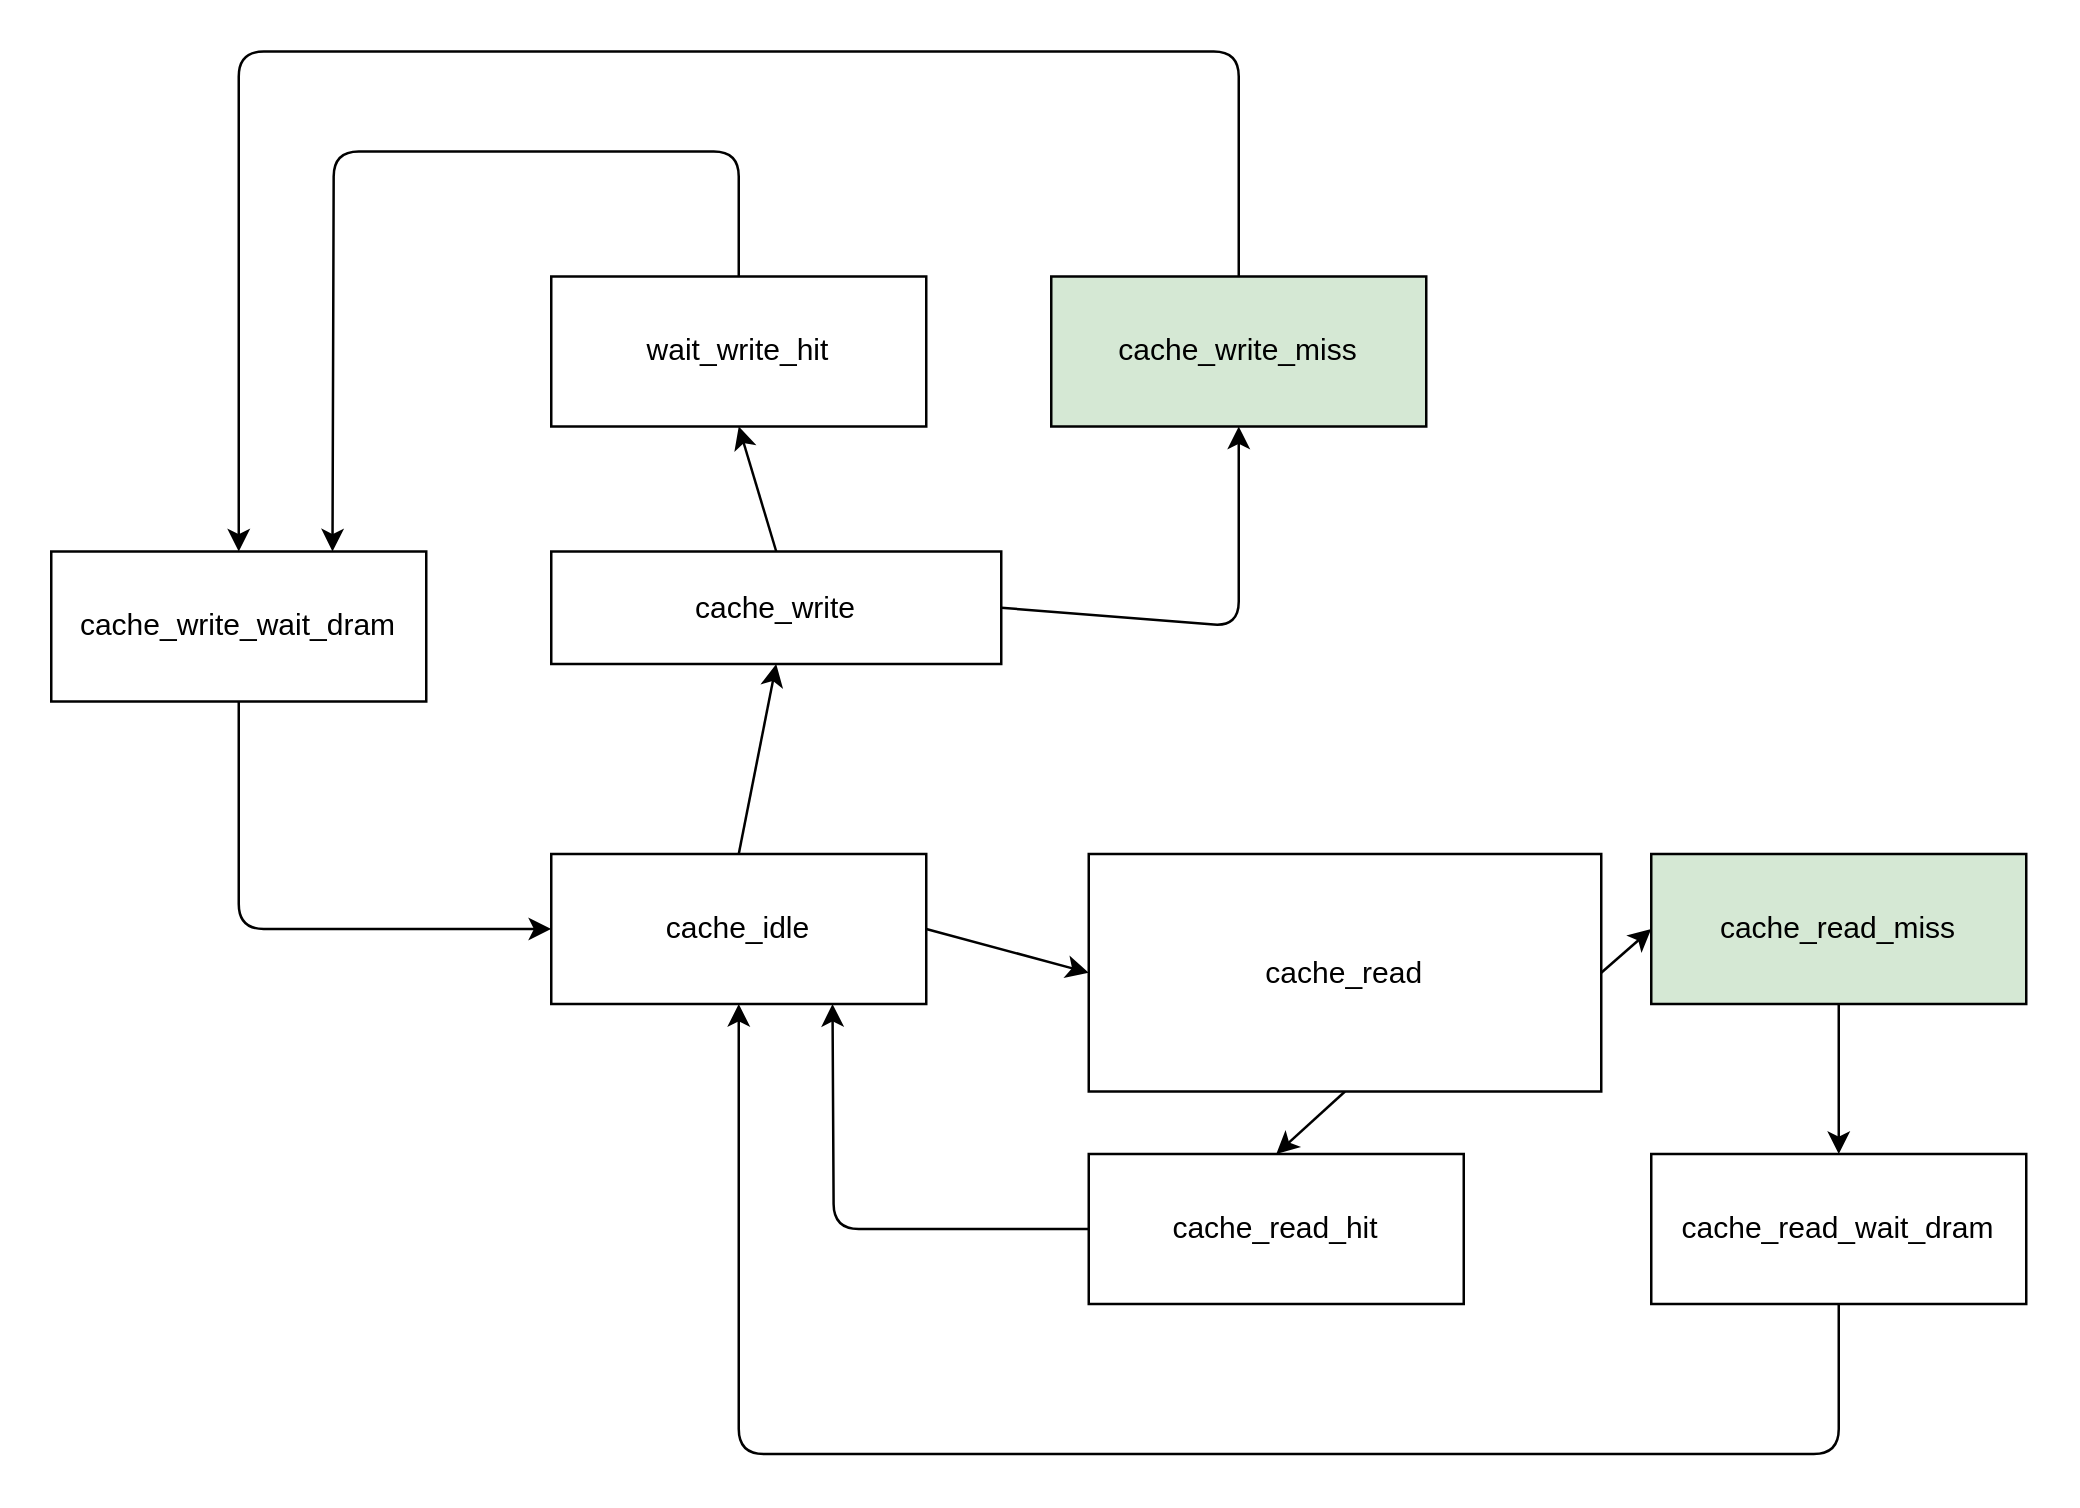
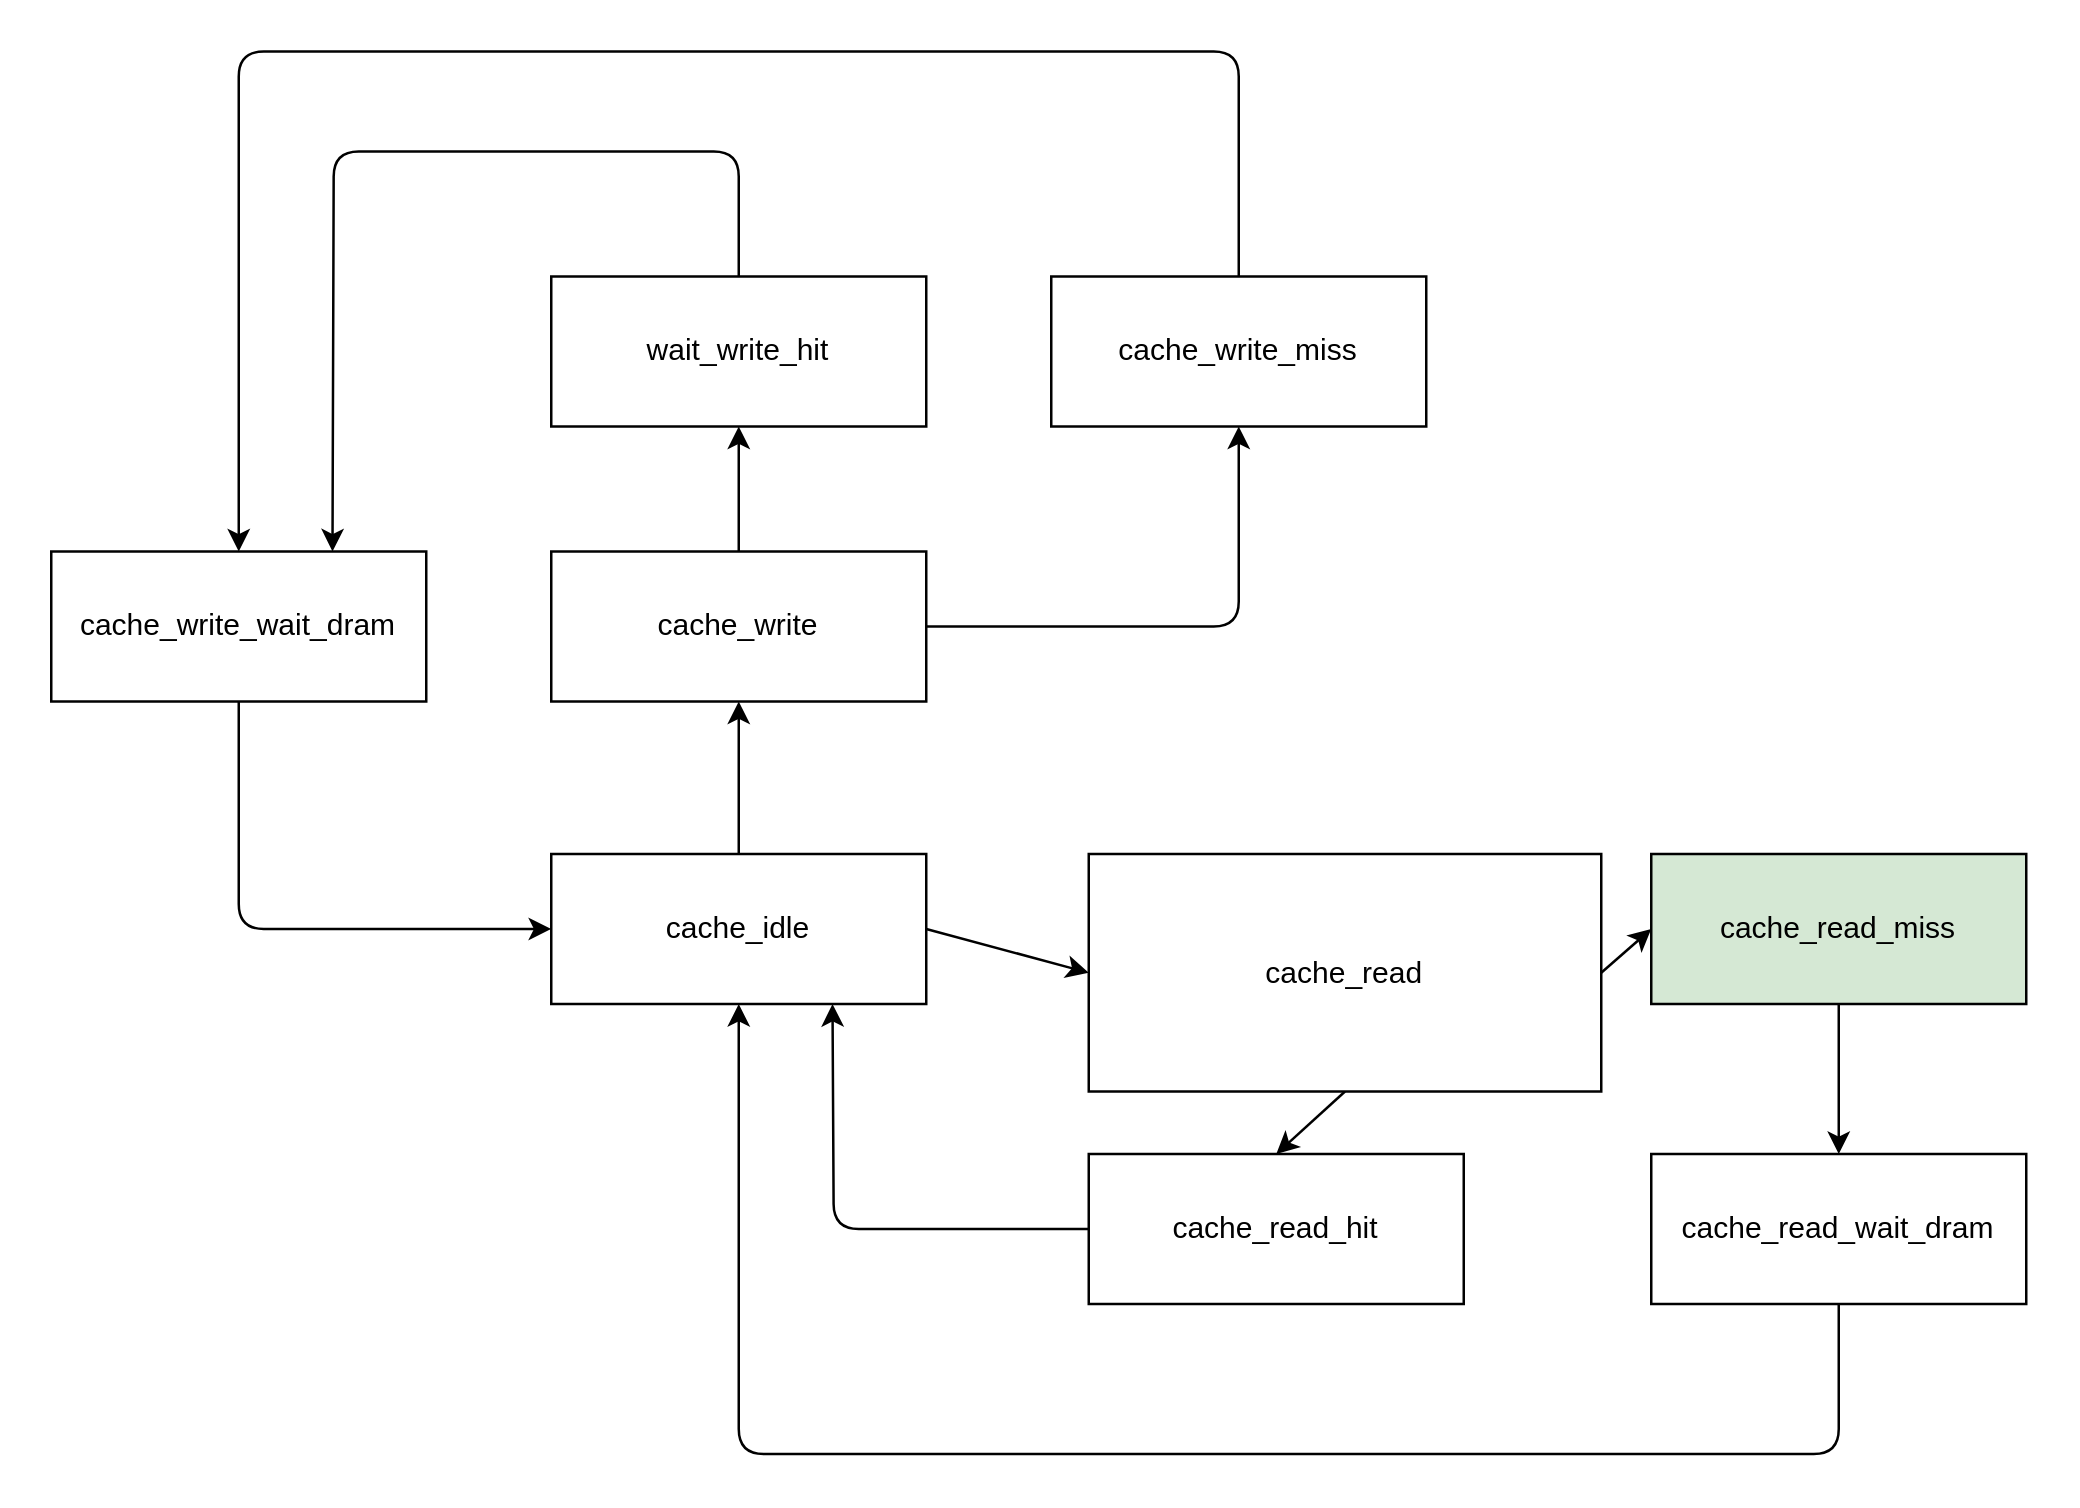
  <mxCell id="0" />
  <mxCell id="1" parent="0" />
  <mxCell id="2" style="edgeStyle=none;html=1;exitX=1;exitY=0.5;exitDx=0;exitDy=0;entryX=0;entryY=0.5;entryDx=0;entryDy=0;" edge="1" parent="1" source="4" target="7"><mxGeometry relative="1" as="geometry" /></mxCell>
  <mxCell id="3" style="edgeStyle=none;html=1;exitX=0.5;exitY=0;exitDx=0;exitDy=0;entryX=0.5;entryY=1;entryDx=0;entryDy=0;" edge="1" parent="1" source="4" target="16"><mxGeometry relative="1" as="geometry" /></mxCell>
  <mxCell id="4" value="cache_idle" style="rounded=0;whiteSpace=wrap;html=1;" vertex="1" parent="1"><mxGeometry x="220" y="341" width="150" height="60" as="geometry" /></mxCell>
  <mxCell id="5" style="edgeStyle=none;html=1;exitX=0.5;exitY=1;exitDx=0;exitDy=0;entryX=0.5;entryY=0;entryDx=0;entryDy=0;" edge="1" parent="1" source="7" target="9"><mxGeometry relative="1" as="geometry" /></mxCell>
  <mxCell id="6" style="edgeStyle=none;html=1;exitX=1;exitY=0.5;exitDx=0;exitDy=0;entryX=0;entryY=0.5;entryDx=0;entryDy=0;" edge="1" parent="1" source="7" target="11"><mxGeometry relative="1" as="geometry" /></mxCell>
  <mxCell id="7" value="cache_read" style="rounded=0;whiteSpace=wrap;html=1;" vertex="1" parent="1"><mxGeometry x="435" y="341" width="205" height="95" as="geometry" /></mxCell>
  <mxCell id="8" style="edgeStyle=none;html=1;exitX=0;exitY=0.5;exitDx=0;exitDy=0;entryX=0.75;entryY=1;entryDx=0;entryDy=0;" edge="1" parent="1" source="9" target="4"><mxGeometry relative="1" as="geometry"><Array as="points"><mxPoint x="333" y="491" /></Array></mxGeometry></mxCell>
  <mxCell id="9" value="cache_read_hit" style="rounded=0;whiteSpace=wrap;html=1;" vertex="1" parent="1"><mxGeometry x="435" y="461" width="150" height="60" as="geometry" /></mxCell>
  <mxCell id="10" style="edgeStyle=none;html=1;exitX=0.5;exitY=1;exitDx=0;exitDy=0;entryX=0.5;entryY=0;entryDx=0;entryDy=0;" edge="1" parent="1" source="11" target="13"><mxGeometry relative="1" as="geometry" /></mxCell>
  <mxCell id="11" value="cache_read_miss" style="rounded=0;whiteSpace=wrap;html=1;fillColor=#d5e8d4;" vertex="1" parent="1"><mxGeometry x="660" y="341" width="150" height="60" as="geometry" /></mxCell>
  <mxCell id="12" style="edgeStyle=none;html=1;exitX=0.5;exitY=1;exitDx=0;exitDy=0;entryX=0.5;entryY=1;entryDx=0;entryDy=0;" edge="1" parent="1" source="13" target="4"><mxGeometry relative="1" as="geometry"><Array as="points"><mxPoint x="735" y="581" /><mxPoint x="295" y="581" /></Array></mxGeometry></mxCell>
  <mxCell id="13" value="cache_read_wait_dram" style="rounded=0;whiteSpace=wrap;html=1;" vertex="1" parent="1"><mxGeometry x="660" y="461" width="150" height="60" as="geometry" /></mxCell>
  <mxCell id="14" style="edgeStyle=none;html=1;exitX=0.5;exitY=0;exitDx=0;exitDy=0;entryX=0.5;entryY=1;entryDx=0;entryDy=0;" edge="1" parent="1" source="16" target="20"><mxGeometry relative="1" as="geometry" /></mxCell>
  <mxCell id="15" style="edgeStyle=none;html=1;exitX=1;exitY=0.5;exitDx=0;exitDy=0;entryX=0.5;entryY=1;entryDx=0;entryDy=0;" edge="1" parent="1" source="16" target="18"><mxGeometry relative="1" as="geometry"><Array as="points"><mxPoint x="495" y="250" /></Array></mxGeometry></mxCell>
- <mxCell id="16" value="cache_write" style="rounded=0;whiteSpace=wrap;html=1;" vertex="1" parent="1"><mxGeometry x="220" y="220" width="180" height="45" as="geometry" /></mxCell>
+ <mxCell id="16" value="cache_write" style="rounded=0;whiteSpace=wrap;html=1;" vertex="1" parent="1"><mxGeometry x="220" y="220" width="150" height="60" as="geometry" /></mxCell>
  <mxCell id="17" style="edgeStyle=none;html=1;exitX=0.5;exitY=0;exitDx=0;exitDy=0;entryX=0.5;entryY=0;entryDx=0;entryDy=0;" edge="1" parent="1" source="18" target="22"><mxGeometry relative="1" as="geometry"><Array as="points"><mxPoint x="495" y="20" /><mxPoint x="95" y="20" /></Array></mxGeometry></mxCell>
- <mxCell id="18" value="cache_write_miss" style="rounded=0;whiteSpace=wrap;html=1;fillColor=#d5e8d4;" vertex="1" parent="1"><mxGeometry x="420" y="110" width="150" height="60" as="geometry" /></mxCell>
+ <mxCell id="18" value="cache_write_miss" style="rounded=0;whiteSpace=wrap;html=1;" vertex="1" parent="1"><mxGeometry x="420" y="110" width="150" height="60" as="geometry" /></mxCell>
  <mxCell id="19" style="edgeStyle=none;html=1;exitX=0.5;exitY=0;exitDx=0;exitDy=0;entryX=0.75;entryY=0;entryDx=0;entryDy=0;" edge="1" parent="1" source="20" target="22"><mxGeometry relative="1" as="geometry"><Array as="points"><mxPoint x="295" y="60" /><mxPoint x="133" y="60" /></Array></mxGeometry></mxCell>
  <mxCell id="20" value="wait_write_hit" style="rounded=0;whiteSpace=wrap;html=1;" vertex="1" parent="1"><mxGeometry x="220" y="110" width="150" height="60" as="geometry" /></mxCell>
  <mxCell id="21" style="edgeStyle=none;html=1;exitX=0.5;exitY=1;exitDx=0;exitDy=0;entryX=0;entryY=0.5;entryDx=0;entryDy=0;" edge="1" parent="1" source="22" target="4"><mxGeometry relative="1" as="geometry"><Array as="points"><mxPoint x="95" y="371" /></Array></mxGeometry></mxCell>
  <mxCell id="22" value="cache_write_wait_dram" style="rounded=0;whiteSpace=wrap;html=1;" vertex="1" parent="1"><mxGeometry x="20" y="220" width="150" height="60" as="geometry" /></mxCell>
